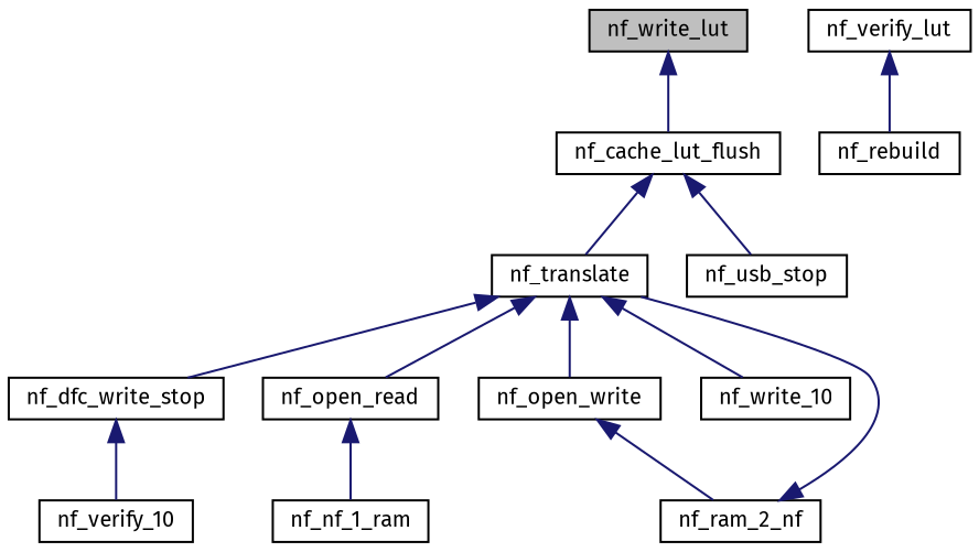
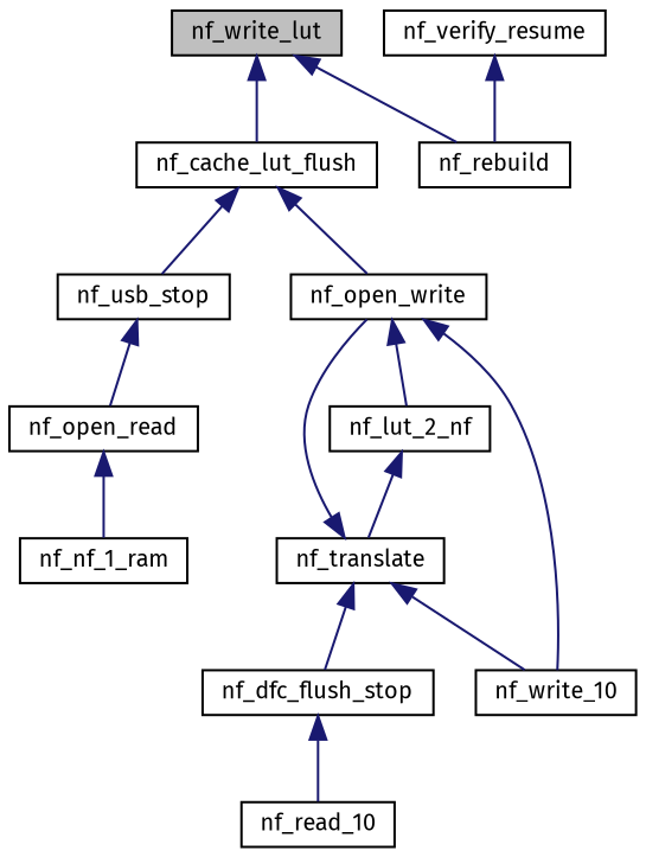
  digraph {
    fontname="Fira Sans"
    rankdir=TB
    node [color=black fillcolor=white fontname="Fira Sans" fontsize=10 shape=record style=filled]
    edge [color=midnightblue dir=back fontname="Fira Sans" fontsize=10 labelfontname="FreeSans.ttf" labelfontsize=10 style=solid]
    n1 [fillcolor=grey75 fontcolor=black height=0.2 label=nf_write_lut width=0.4]
    n2 [height=0.2 label=nf_cache_lut_flush width=0.4]
    n3 [height=0.2 label=nf_rebuild width=0.4]
    n4 [height=0.2 label=nf_translate width=0.4]
    n5 [height=0.2 label=nf_usb_stop width=0.4]
-   n6 [height=0.2 label=nf_dfc_write_stop width=0.4]
+   n6 [height=0.2 label=nf_dfc_flush_stop width=0.4]
    n7 [height=0.2 label=nf_open_read width=0.4]
    n8 [height=0.2 label=nf_open_write width=0.4]
    n9 [height=0.2 label=nf_write_10 width=0.4]
-   n10 [height=0.2 label=nf_verify_10 width=0.4]
+   n10 [height=0.2 label=nf_read_10 width=0.4]
    n11 [height=0.2 label=nf_nf_1_ram width=0.4]
-   n12 [height=0.2 label=nf_ram_2_nf width=0.4]
-   n13 [height=0.2 label=nf_verify_lut width=0.4]
+   n12 [height=0.2 label=nf_lut_2_nf width=0.4]
+   n13 [height=0.2 label=nf_verify_resume width=0.4]
    n1 -> n2
-   n2 -> n4
+   n1 -> n3
+   n2 -> n8
    n2 -> n5
    n4 -> n6
-   n4 -> n7
+   n5 -> n7
    n4 -> n8
    n4 -> n9
    n6 -> n10
    n7 -> n11
+   n8 -> n9
    n8 -> n12
    n12 -> n4
    n13 -> n3
  }
